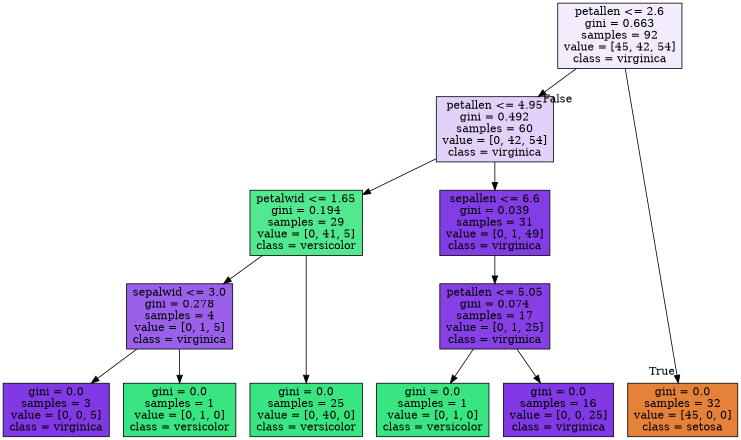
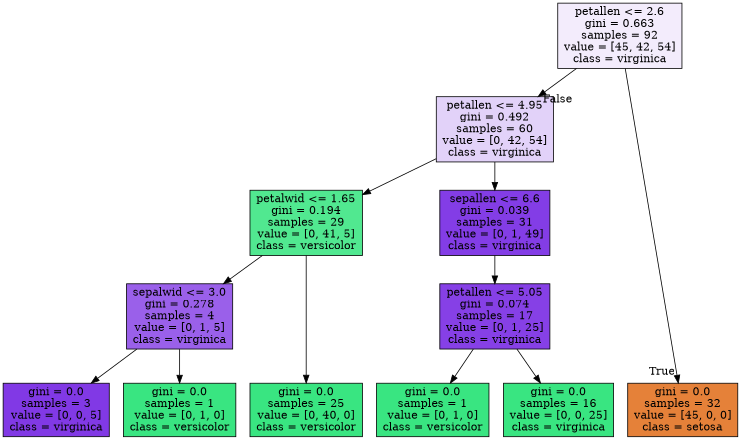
  digraph {
    ranksep=equally
    splines=polyline
    node [color=black fillcolor="#39e581ff" shape=box style=filled]
    n1 [fillcolor="#8139e518" label="petallen <= 2.6\ngini = 0.663\nsamples = 92\nvalue = [45, 42, 54]\nclass = virginica"]
    n2 [fillcolor="#8139e539" label="petallen <= 4.95\ngini = 0.492\nsamples = 60\nvalue = [0, 42, 54]\nclass = virginica"]
    n3 [fillcolor="#39e581e0" label="petalwid <= 1.65\ngini = 0.194\nsamples = 29\nvalue = [0, 41, 5]\nclass = versicolor"]
    n4 [fillcolor="#8139e5fa" label="sepallen <= 6.6\ngini = 0.039\nsamples = 31\nvalue = [0, 1, 49]\nclass = virginica"]
    n5 [fillcolor="#8139e5cc" label="sepalwid <= 3.0\ngini = 0.278\nsamples = 4\nvalue = [0, 1, 5]\nclass = virginica"]
    n6 [fillcolor="#8139e5f5" label="petallen <= 5.05\ngini = 0.074\nsamples = 17\nvalue = [0, 1, 25]\nclass = virginica"]
    n7 [fillcolor="#e58139ff" label="gini = 0.0\nsamples = 32\nvalue = [45, 0, 0]\nclass = setosa"]
    n8 [label="gini = 0.0\nsamples = 25\nvalue = [0, 40, 0]\nclass = versicolor"]
    n9 [fillcolor="#8139e5ff" label="gini = 0.0\nsamples = 3\nvalue = [0, 0, 5]\nclass = virginica"]
    n10 [label="gini = 0.0\nsamples = 1\nvalue = [0, 1, 0]\nclass = versicolor"]
    n11 [label="gini = 0.0\nsamples = 1\nvalue = [0, 1, 0]\nclass = versicolor"]
-   n12 [fillcolor="#8139e5ff" label="gini = 0.0\nsamples = 16\nvalue = [0, 0, 25]\nclass = virginica"]
+   n12 [label="gini = 0.0\nsamples = 16\nvalue = [0, 0, 25]\nclass = virginica"]
    subgraph sub_1 {
      rank=same
      n1
    }
    subgraph sub_2 {
      rank=same
      n2
    }
    subgraph sub_3 {
      rank=same
      n3
      n4
    }
    subgraph sub_4 {
      rank=same
      n5
      n6
    }
    subgraph sub_5 {
      rank=same
      n7
      n8
      n9
      n10
      n11
      n12
    }
    n1 -> n2 [headlabel=False labelangle=-45 labeldistance=2.5]
    n1 -> n7 [headlabel=True labelangle=45 labeldistance=2.5]
    n2 -> n3
    n2 -> n4
    n3 -> n5
    n3 -> n8
    n4 -> n6
    n5 -> n9
    n5 -> n10
    n6 -> n11
    n6 -> n12
  }
